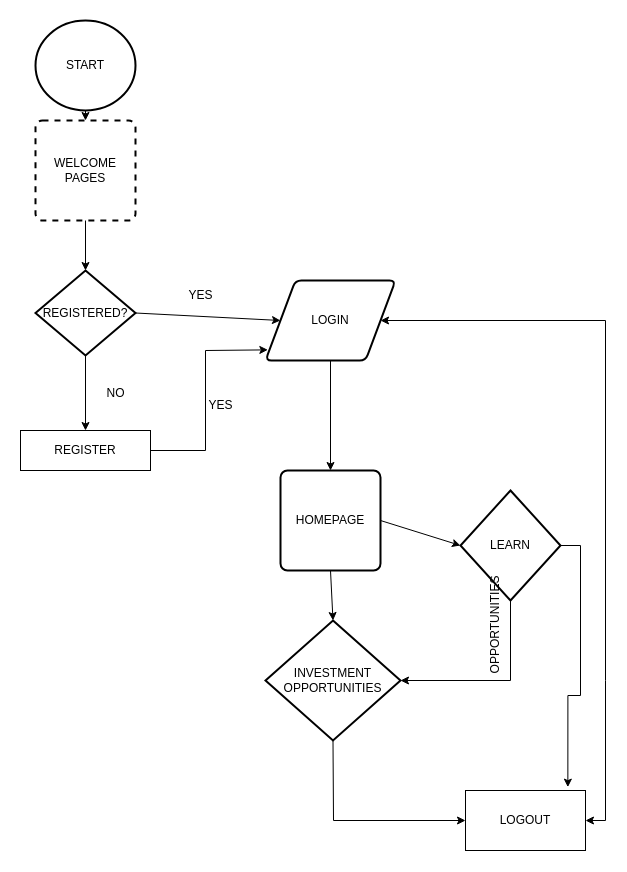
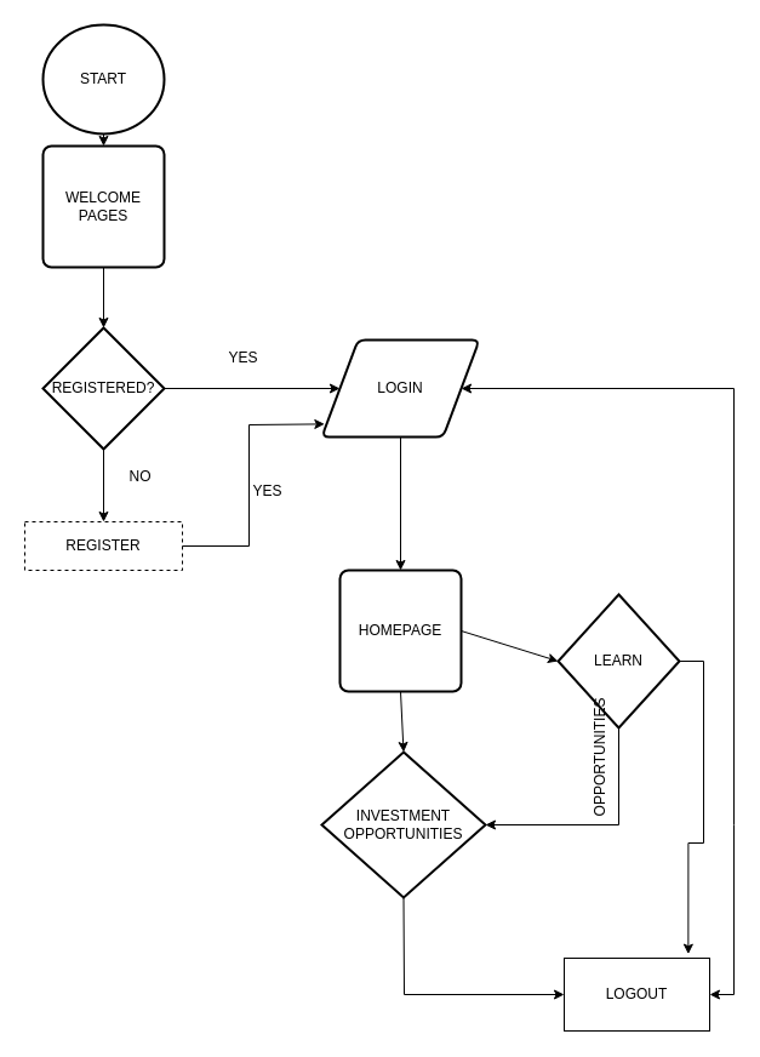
  <mxCell id="0" />
  <mxCell id="1" parent="0" />
  <mxCell id="2" value="START" style="strokeWidth=2;html=1;shape=mxgraph.flowchart.start_1;whiteSpace=wrap;" vertex="1" parent="1"><mxGeometry x="35" y="20" width="100" height="90" as="geometry" /></mxCell>
- <mxCell id="3" value="REGISTERED?" style="strokeWidth=2;html=1;shape=mxgraph.flowchart.decision;whiteSpace=wrap;" vertex="1" parent="1"><mxGeometry x="35" y="270" width="100" height="85" as="geometry" /></mxCell>
- <mxCell id="4" value="WELCOME PAGES" style="rounded=1;whiteSpace=wrap;html=1;absoluteArcSize=1;arcSize=14;strokeWidth=2;dashed=1;" vertex="1" parent="1"><mxGeometry x="35" y="120" width="100" height="100" as="geometry" /></mxCell>
- <mxCell id="5" value="REGISTER" style="rounded=0;whiteSpace=wrap;html=1;" vertex="1" parent="1"><mxGeometry x="20" y="430" width="130" height="40" as="geometry" /></mxCell>
+ <mxCell id="3" value="REGISTERED?" style="strokeWidth=2;html=1;shape=mxgraph.flowchart.decision;whiteSpace=wrap;" vertex="1" parent="1"><mxGeometry x="35" y="270" width="100" height="100" as="geometry" /></mxCell>
+ <mxCell id="4" value="WELCOME PAGES" style="rounded=1;whiteSpace=wrap;html=1;absoluteArcSize=1;arcSize=14;strokeWidth=2;" vertex="1" parent="1"><mxGeometry x="35" y="120" width="100" height="100" as="geometry" /></mxCell>
+ <mxCell id="5" value="REGISTER" style="rounded=0;whiteSpace=wrap;html=1;dashed=1;" vertex="1" parent="1"><mxGeometry x="20" y="430" width="130" height="40" as="geometry" /></mxCell>
  <mxCell id="6" value="LOGIN" style="shape=parallelogram;html=1;strokeWidth=2;perimeter=parallelogramPerimeter;whiteSpace=wrap;rounded=1;arcSize=12;size=0.23;" vertex="1" parent="1"><mxGeometry x="265" y="280" width="130" height="80" as="geometry" /></mxCell>
  <mxCell id="7" value="HOMEPAGE" style="rounded=1;whiteSpace=wrap;html=1;absoluteArcSize=1;arcSize=14;strokeWidth=2;" vertex="1" parent="1"><mxGeometry x="280" y="470" width="100" height="100" as="geometry" /></mxCell>
  <mxCell id="8" value="LEARN" style="strokeWidth=2;html=1;shape=mxgraph.flowchart.decision;whiteSpace=wrap;" vertex="1" parent="1"><mxGeometry x="460" y="490" width="100" height="110" as="geometry" /></mxCell>
  <mxCell id="9" value="INVESTMENT&lt;br&gt;OPPORTUNITIES" style="strokeWidth=2;html=1;shape=mxgraph.flowchart.decision;whiteSpace=wrap;" vertex="1" parent="1"><mxGeometry x="265" y="620" width="135" height="120" as="geometry" /></mxCell>
  <mxCell id="10" value="LOGOUT" style="rounded=0;whiteSpace=wrap;html=1;" vertex="1" parent="1"><mxGeometry x="465" y="790" width="120" height="60" as="geometry" /></mxCell>
  <mxCell id="11" value="" style="endArrow=classic;html=1;rounded=0;entryX=0.5;entryY=0;entryDx=0;entryDy=0;exitX=0.5;exitY=1;exitDx=0;exitDy=0;exitPerimeter=0;" edge="1" parent="1" source="2" target="4"><mxGeometry width="50" height="50" relative="1" as="geometry"><mxPoint x="195" y="440" as="sourcePoint" /><mxPoint x="245" y="390" as="targetPoint" /><Array as="points" /></mxGeometry></mxCell>
  <mxCell id="12" value="" style="endArrow=classic;html=1;rounded=0;exitX=0.5;exitY=1;exitDx=0;exitDy=0;entryX=0.5;entryY=0;entryDx=0;entryDy=0;entryPerimeter=0;" edge="1" parent="1" source="4" target="3"><mxGeometry width="50" height="50" relative="1" as="geometry"><mxPoint x="195" y="440" as="sourcePoint" /><mxPoint x="245" y="390" as="targetPoint" /></mxGeometry></mxCell>
  <mxCell id="13" value="" style="endArrow=classic;html=1;rounded=0;entryX=0;entryY=0.5;entryDx=0;entryDy=0;exitX=1;exitY=0.5;exitDx=0;exitDy=0;exitPerimeter=0;" edge="1" parent="1" source="3" target="6"><mxGeometry width="50" height="50" relative="1" as="geometry"><mxPoint x="195" y="440" as="sourcePoint" /><mxPoint x="245" y="390" as="targetPoint" /></mxGeometry></mxCell>
  <mxCell id="14" value="YES" style="text;html=1;align=center;verticalAlign=middle;resizable=0;points=[];autosize=1;strokeColor=none;fillColor=none;" vertex="1" parent="1"><mxGeometry x="175" y="280" width="50" height="30" as="geometry" /></mxCell>
  <mxCell id="15" value="" style="endArrow=classic;html=1;rounded=0;exitX=0.5;exitY=1;exitDx=0;exitDy=0;exitPerimeter=0;entryX=0.5;entryY=0;entryDx=0;entryDy=0;" edge="1" parent="1" source="3" target="5"><mxGeometry width="50" height="50" relative="1" as="geometry"><mxPoint x="195" y="440" as="sourcePoint" /><mxPoint x="245" y="390" as="targetPoint" /></mxGeometry></mxCell>
  <mxCell id="16" value="NO" style="text;html=1;align=center;verticalAlign=middle;resizable=0;points=[];autosize=1;strokeColor=none;fillColor=none;" vertex="1" parent="1"><mxGeometry x="95" y="378" width="40" height="30" as="geometry" /></mxCell>
  <mxCell id="17" value="" style="endArrow=classic;html=1;rounded=0;entryX=0.018;entryY=0.867;entryDx=0;entryDy=0;entryPerimeter=0;exitX=1;exitY=0.5;exitDx=0;exitDy=0;" edge="1" parent="1" source="5" target="6"><mxGeometry width="50" height="50" relative="1" as="geometry"><mxPoint x="195" y="440" as="sourcePoint" /><mxPoint x="245" y="390" as="targetPoint" /><Array as="points"><mxPoint x="205" y="450" /><mxPoint x="205" y="350" /></Array></mxGeometry></mxCell>
  <mxCell id="18" value="YES" style="text;html=1;align=center;verticalAlign=middle;resizable=0;points=[];autosize=1;strokeColor=none;fillColor=none;" vertex="1" parent="1"><mxGeometry x="195" y="390" width="50" height="30" as="geometry" /></mxCell>
  <mxCell id="19" value="" style="endArrow=classic;html=1;rounded=0;entryX=0.5;entryY=0;entryDx=0;entryDy=0;exitX=0.5;exitY=1;exitDx=0;exitDy=0;" edge="1" parent="1" source="6" target="7"><mxGeometry width="50" height="50" relative="1" as="geometry"><mxPoint x="205" y="440" as="sourcePoint" /><mxPoint x="255" y="390" as="targetPoint" /></mxGeometry></mxCell>
  <mxCell id="20" value="" style="endArrow=classic;html=1;rounded=0;entryX=0.5;entryY=0;entryDx=0;entryDy=0;entryPerimeter=0;exitX=0.5;exitY=1;exitDx=0;exitDy=0;" edge="1" parent="1" source="7" target="9"><mxGeometry width="50" height="50" relative="1" as="geometry"><mxPoint x="205" y="440" as="sourcePoint" /><mxPoint x="255" y="390" as="targetPoint" /></mxGeometry></mxCell>
  <mxCell id="21" value="" style="endArrow=classic;html=1;rounded=0;entryX=0;entryY=0.5;entryDx=0;entryDy=0;entryPerimeter=0;exitX=1;exitY=0.5;exitDx=0;exitDy=0;" edge="1" parent="1" source="7" target="8"><mxGeometry width="50" height="50" relative="1" as="geometry"><mxPoint x="205" y="440" as="sourcePoint" /><mxPoint x="255" y="390" as="targetPoint" /></mxGeometry></mxCell>
  <mxCell id="22" value="" style="endArrow=classic;html=1;rounded=0;entryX=0;entryY=0.5;entryDx=0;entryDy=0;exitX=0.5;exitY=1;exitDx=0;exitDy=0;exitPerimeter=0;" edge="1" parent="1" source="9" target="10"><mxGeometry width="50" height="50" relative="1" as="geometry"><mxPoint x="205" y="440" as="sourcePoint" /><mxPoint x="255" y="390" as="targetPoint" /><Array as="points"><mxPoint x="333" y="820" /></Array></mxGeometry></mxCell>
  <mxCell id="23" value="" style="endArrow=classic;startArrow=classic;html=1;rounded=0;entryX=1;entryY=0.5;entryDx=0;entryDy=0;" edge="1" parent="1" target="6"><mxGeometry width="50" height="50" relative="1" as="geometry"><mxPoint x="585" y="820" as="sourcePoint" /><mxPoint x="255" y="390" as="targetPoint" /><Array as="points"><mxPoint x="605" y="820" /><mxPoint x="605" y="680" /><mxPoint x="605" y="320" /></Array></mxGeometry></mxCell>
  <mxCell id="24" style="edgeStyle=orthogonalEdgeStyle;rounded=0;orthogonalLoop=1;jettySize=auto;html=1;exitX=0.5;exitY=1;exitDx=0;exitDy=0;exitPerimeter=0;entryX=1;entryY=0.5;entryDx=0;entryDy=0;entryPerimeter=0;" edge="1" parent="1" source="8" target="9"><mxGeometry relative="1" as="geometry" /></mxCell>
  <mxCell id="25" style="edgeStyle=orthogonalEdgeStyle;rounded=0;orthogonalLoop=1;jettySize=auto;html=1;exitX=1;exitY=0.5;exitDx=0;exitDy=0;exitPerimeter=0;entryX=0.853;entryY=-0.056;entryDx=0;entryDy=0;entryPerimeter=0;" edge="1" parent="1" source="8" target="10"><mxGeometry relative="1" as="geometry" /></mxCell>
  <mxCell id="26" value="OPPORTUNITIES" style="text;html=1;align=center;verticalAlign=middle;resizable=0;points=[];autosize=1;strokeColor=none;fillColor=none;rotation=-90;" vertex="1" parent="1"><mxGeometry x="435" y="610" width="120" height="30" as="geometry" /></mxCell>
